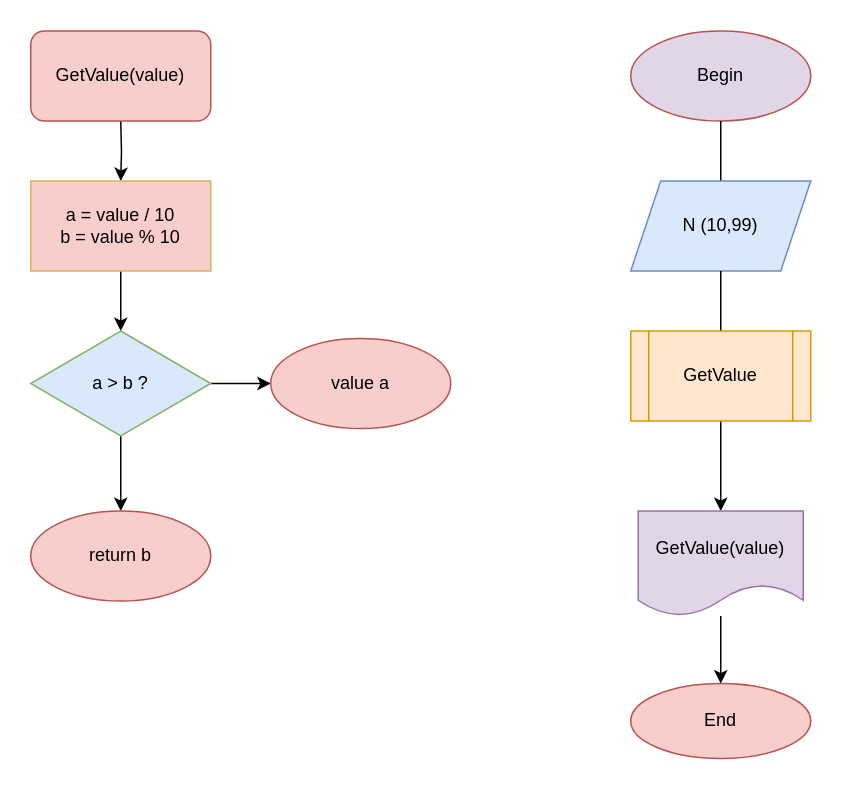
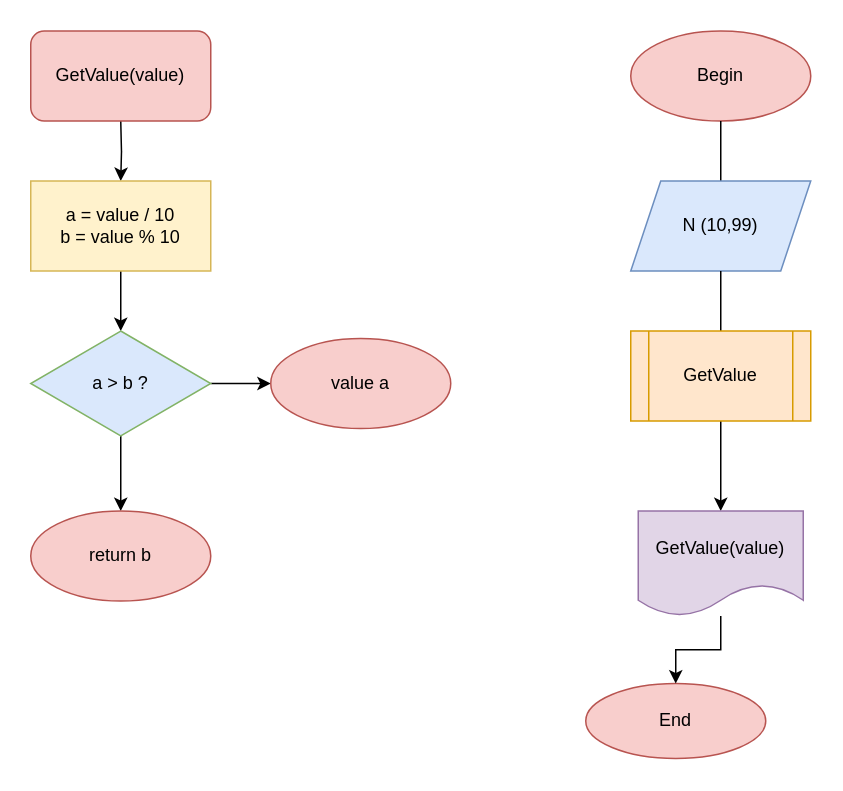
  <mxCell id="0" />
  <mxCell id="1" parent="0" />
- <mxCell id="2" value="Begin" style="ellipse;whiteSpace=wrap;html=1;fillColor=#e1d5e7;strokeColor=#b85450;" vertex="1" parent="1"><mxGeometry x="420" y="20" width="120" height="60" as="geometry" /></mxCell>
+ <mxCell id="2" value="Begin" style="ellipse;whiteSpace=wrap;html=1;fillColor=#f8cecc;strokeColor=#b85450;" vertex="1" parent="1"><mxGeometry x="420" y="20" width="120" height="60" as="geometry" /></mxCell>
  <mxCell id="3" value="" style="endArrow=classic;html=1;rounded=0;exitX=0.5;exitY=1;exitDx=0;exitDy=0;" edge="1" parent="1" source="2"><mxGeometry width="50" height="50" relative="1" as="geometry"><mxPoint x="490" y="340" as="sourcePoint" /><mxPoint x="480" y="140" as="targetPoint" /></mxGeometry></mxCell>
  <mxCell id="4" value="N (10,99)" style="shape=parallelogram;perimeter=parallelogramPerimeter;whiteSpace=wrap;html=1;fixedSize=1;fillColor=#dae8fc;strokeColor=#6c8ebf;" vertex="1" parent="1"><mxGeometry x="420" y="120" width="120" height="60" as="geometry" /></mxCell>
  <mxCell id="5" value="" style="endArrow=classic;html=1;rounded=0;exitX=0.5;exitY=1;exitDx=0;exitDy=0;" edge="1" parent="1" source="4"><mxGeometry width="50" height="50" relative="1" as="geometry"><mxPoint x="490" y="340" as="sourcePoint" /><mxPoint x="480" y="250" as="targetPoint" /></mxGeometry></mxCell>
  <mxCell id="6" style="edgeStyle=orthogonalEdgeStyle;rounded=0;orthogonalLoop=1;jettySize=auto;html=1;" edge="1" parent="1" source="7"><mxGeometry relative="1" as="geometry"><mxPoint x="480" y="340" as="targetPoint" /></mxGeometry></mxCell>
  <mxCell id="7" value="GetValue" style="shape=process;whiteSpace=wrap;html=1;backgroundOutline=1;fillColor=#ffe6cc;strokeColor=#d79b00;" vertex="1" parent="1"><mxGeometry x="420" y="220" width="120" height="60" as="geometry" /></mxCell>
  <mxCell id="8" style="edgeStyle=orthogonalEdgeStyle;rounded=0;orthogonalLoop=1;jettySize=auto;html=1;" edge="1" parent="1"><mxGeometry relative="1" as="geometry"><mxPoint x="80" y="120" as="targetPoint" /><mxPoint x="80" y="80" as="sourcePoint" /></mxGeometry></mxCell>
  <mxCell id="9" style="edgeStyle=orthogonalEdgeStyle;rounded=0;orthogonalLoop=1;jettySize=auto;html=1;" edge="1" parent="1" source="10"><mxGeometry relative="1" as="geometry"><mxPoint x="80" y="220" as="targetPoint" /></mxGeometry></mxCell>
- <mxCell id="10" value="a = value / 10&lt;br&gt;b = value % 10" style="rounded=0;whiteSpace=wrap;html=1;fillColor=#f8cecc;strokeColor=#d6b656;" vertex="1" parent="1"><mxGeometry x="20" y="120" width="120" height="60" as="geometry" /></mxCell>
+ <mxCell id="10" value="a = value / 10&lt;br&gt;b = value % 10" style="rounded=0;whiteSpace=wrap;html=1;fillColor=#fff2cc;strokeColor=#d6b656;" vertex="1" parent="1"><mxGeometry x="20" y="120" width="120" height="60" as="geometry" /></mxCell>
  <mxCell id="11" style="edgeStyle=orthogonalEdgeStyle;rounded=0;orthogonalLoop=1;jettySize=auto;html=1;" edge="1" parent="1" source="13"><mxGeometry relative="1" as="geometry"><mxPoint x="80" y="340" as="targetPoint" /></mxGeometry></mxCell>
  <mxCell id="12" style="edgeStyle=orthogonalEdgeStyle;rounded=0;orthogonalLoop=1;jettySize=auto;html=1;" edge="1" parent="1" source="13"><mxGeometry relative="1" as="geometry"><mxPoint x="180" y="255" as="targetPoint" /></mxGeometry></mxCell>
  <mxCell id="13" value="a &amp;gt; b ?" style="rhombus;whiteSpace=wrap;html=1;fillColor=#dae8fc;strokeColor=#82b366;" vertex="1" parent="1"><mxGeometry x="20" y="220" width="120" height="70" as="geometry" /></mxCell>
  <mxCell id="14" value="GetValue(value)" style="rounded=1;whiteSpace=wrap;html=1;fillColor=#f8cecc;strokeColor=#b85450;" vertex="1" parent="1"><mxGeometry x="20" y="20" width="120" height="60" as="geometry" /></mxCell>
  <mxCell id="15" value="value a" style="ellipse;whiteSpace=wrap;html=1;fillColor=#f8cecc;strokeColor=#b85450;" vertex="1" parent="1"><mxGeometry x="180" y="225" width="120" height="60" as="geometry" /></mxCell>
- <mxCell id="16" value="End" style="ellipse;whiteSpace=wrap;html=1;fillColor=#f8cecc;strokeColor=#b85450;" vertex="1" parent="1"><mxGeometry x="420" y="455" width="120" height="50" as="geometry" /></mxCell>
+ <mxCell id="16" value="End" style="ellipse;whiteSpace=wrap;html=1;fillColor=#f8cecc;strokeColor=#b85450;" vertex="1" parent="1"><mxGeometry x="390" y="455" width="120" height="50" as="geometry" /></mxCell>
  <mxCell id="17" style="edgeStyle=orthogonalEdgeStyle;rounded=0;orthogonalLoop=1;jettySize=auto;html=1;entryX=0.5;entryY=0;entryDx=0;entryDy=0;" edge="1" parent="1" source="18" target="16"><mxGeometry relative="1" as="geometry" /></mxCell>
  <mxCell id="18" value="GetValue(value)" style="shape=document;whiteSpace=wrap;html=1;boundedLbl=1;fillColor=#e1d5e7;strokeColor=#9673a6;" vertex="1" parent="1"><mxGeometry x="425" y="340" width="110" height="70" as="geometry" /></mxCell>
  <mxCell id="19" value="return b" style="ellipse;whiteSpace=wrap;html=1;fillColor=#f8cecc;strokeColor=#b85450;" vertex="1" parent="1"><mxGeometry x="20" y="340" width="120" height="60" as="geometry" /></mxCell>
